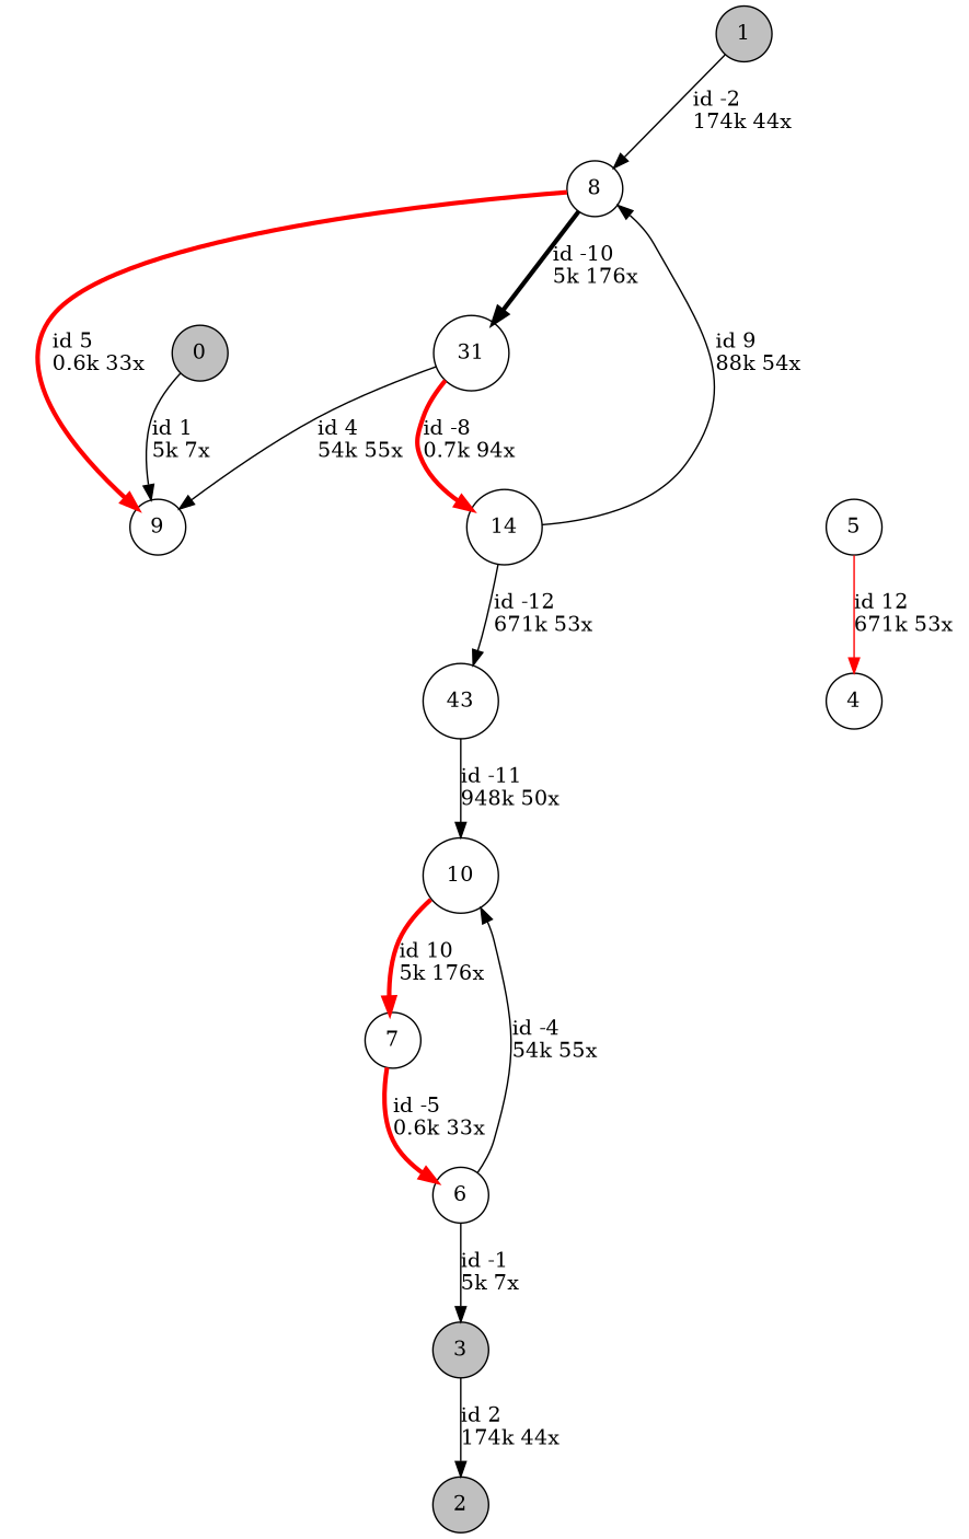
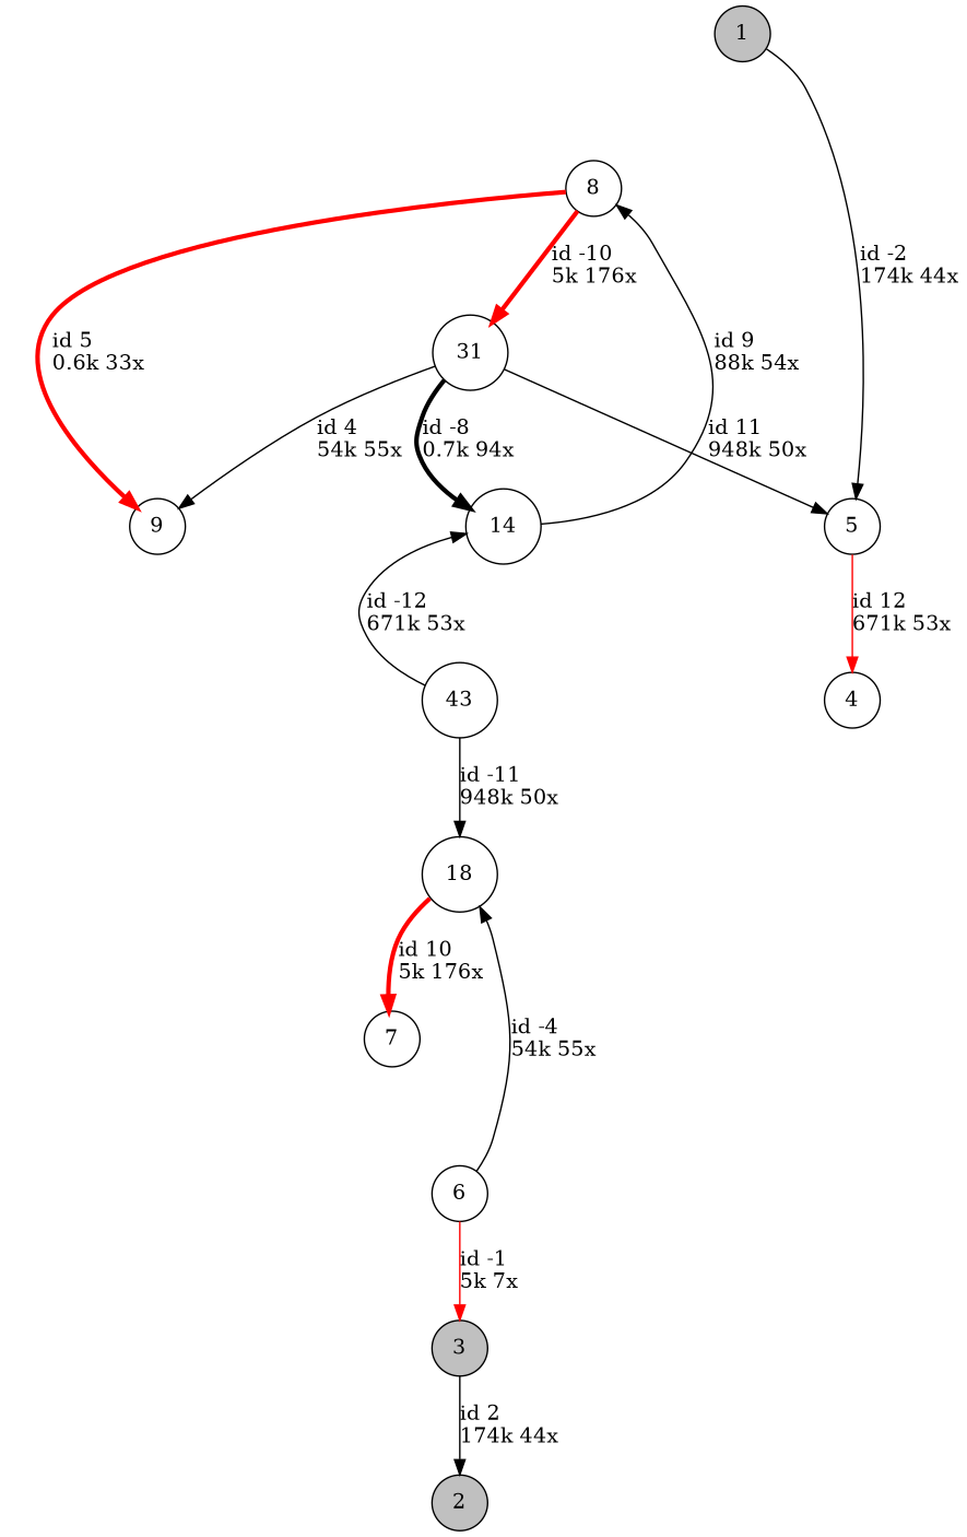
  digraph {
    nodesep=0.5
    node [shape=circle]
    edge [color=black]
-   0 [fillcolor=grey height=0.3 style=filled]
    9 [height=0.3]
    1 [fillcolor=grey height=0.3 style=filled]
    8 [height=0.3]
    n5 [height=0.3 label=31]
    2 [fillcolor=grey height=0.3 style=filled]
    3 [fillcolor=grey height=0.3 style=filled]
    5 [height=0.3]
    4 [height=0.3]
-   10 [height=0.3]
+   10 [height=0.3 label=18]
    7 [height=0.3]
    6 [height=0.3]
    n13 [height=0.3 label=14]
    n14 [height=0.3 label=43]
-   0 -> 9 [label="id 1\l5k 7x"]
-   1 -> 8 [label="id -2\l174k 44x"]
+   1 -> 5 [label="id -2\l174k 44x"]
    8 -> 9 [color=red label="id 5\l0.6k 33x" penwidth=3]
-   8 -> n5 [label="id -10\l5k 176x" penwidth=3]
+   8 -> n5 [color=red label="id -10\l5k 176x" penwidth=3]
    n5 -> 9 [label="id 4\l54k 55x"]
-   n5 -> n13 [color=red label="id -8\l0.7k 94x" penwidth=3]
+   n5 -> 5 [label="id 11\l948k 50x"]
+   n5 -> n13 [label="id -8\l0.7k 94x" penwidth=3]
    3 -> 2 [label="id 2\l174k 44x"]
    5 -> 4 [color=red label="id 12\l671k 53x"]
    10 -> 7 [color=red label="id 10\l5k 176x" penwidth=3]
-   7 -> 6 [color=red label="id -5\l0.6k 33x" penwidth=3]
-   6 -> 3 [label="id -1\l5k 7x"]
+   6 -> 3 [color=red label="id -1\l5k 7x"]
    6 -> 10 [label="id -4\l54k 55x"]
    n13 -> 8 [label="id 9\l88k 54x"]
-   n13 -> n14 [label="id -12\l671k 53x"]
+   n14 -> n13 [label="id -12\l671k 53x"]
    n14 -> 10 [label="id -11\l948k 50x"]
  }
